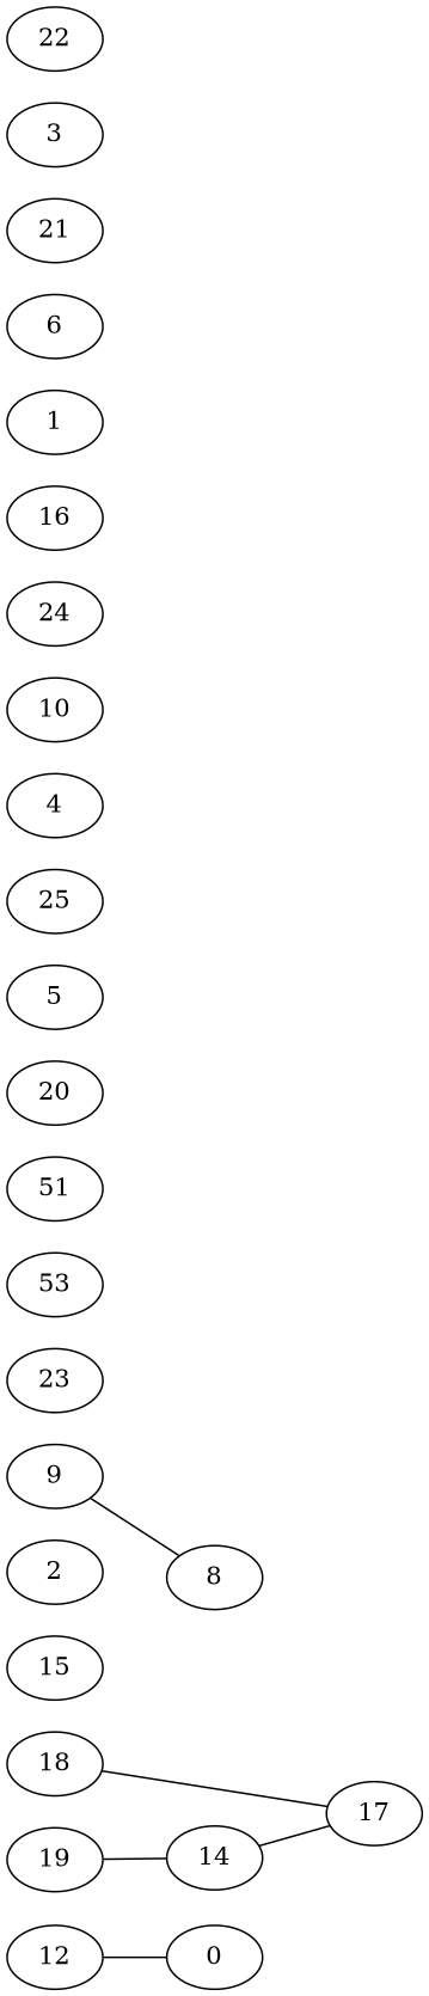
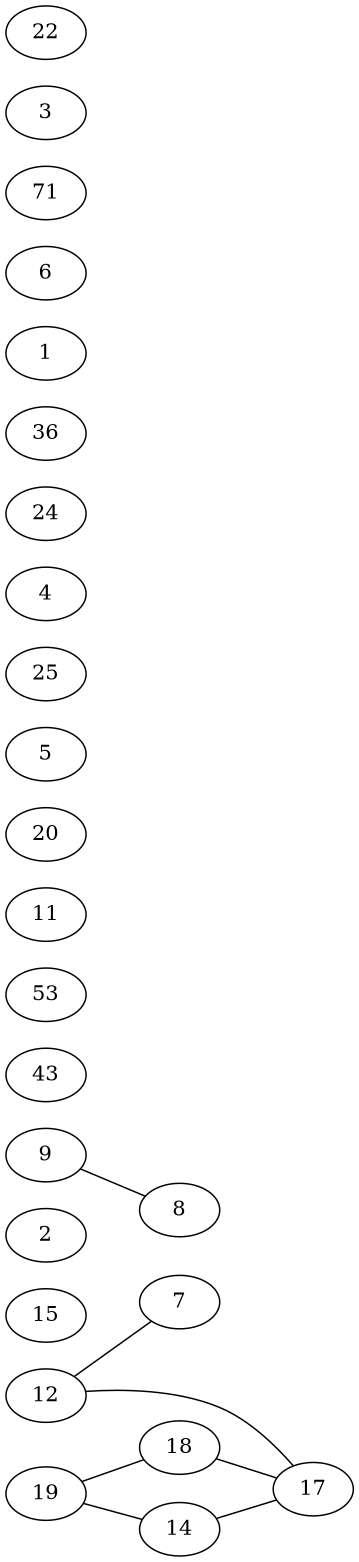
  strict graph {
    rankdir=LR
    node [weight=0]
    edge [weight=0]
    12
-   7 [label=0]
+   7
    17
    15
    2
    19
    18
    14
    9
    8
-   23
+   23 [label=43]
    n12 [label=53]
-   11 [label=51]
+   11
    20
    5
    25
    4
-   10
    24
-   16
+   16 [label=36]
    1
    6
-   21
+   21 [label=71]
    3
    22
    12 -- 7
+   12 -- 17
+   19 -- 18
    19 -- 14
    18 -- 17
    14 -- 17
    9 -- 8
  }
